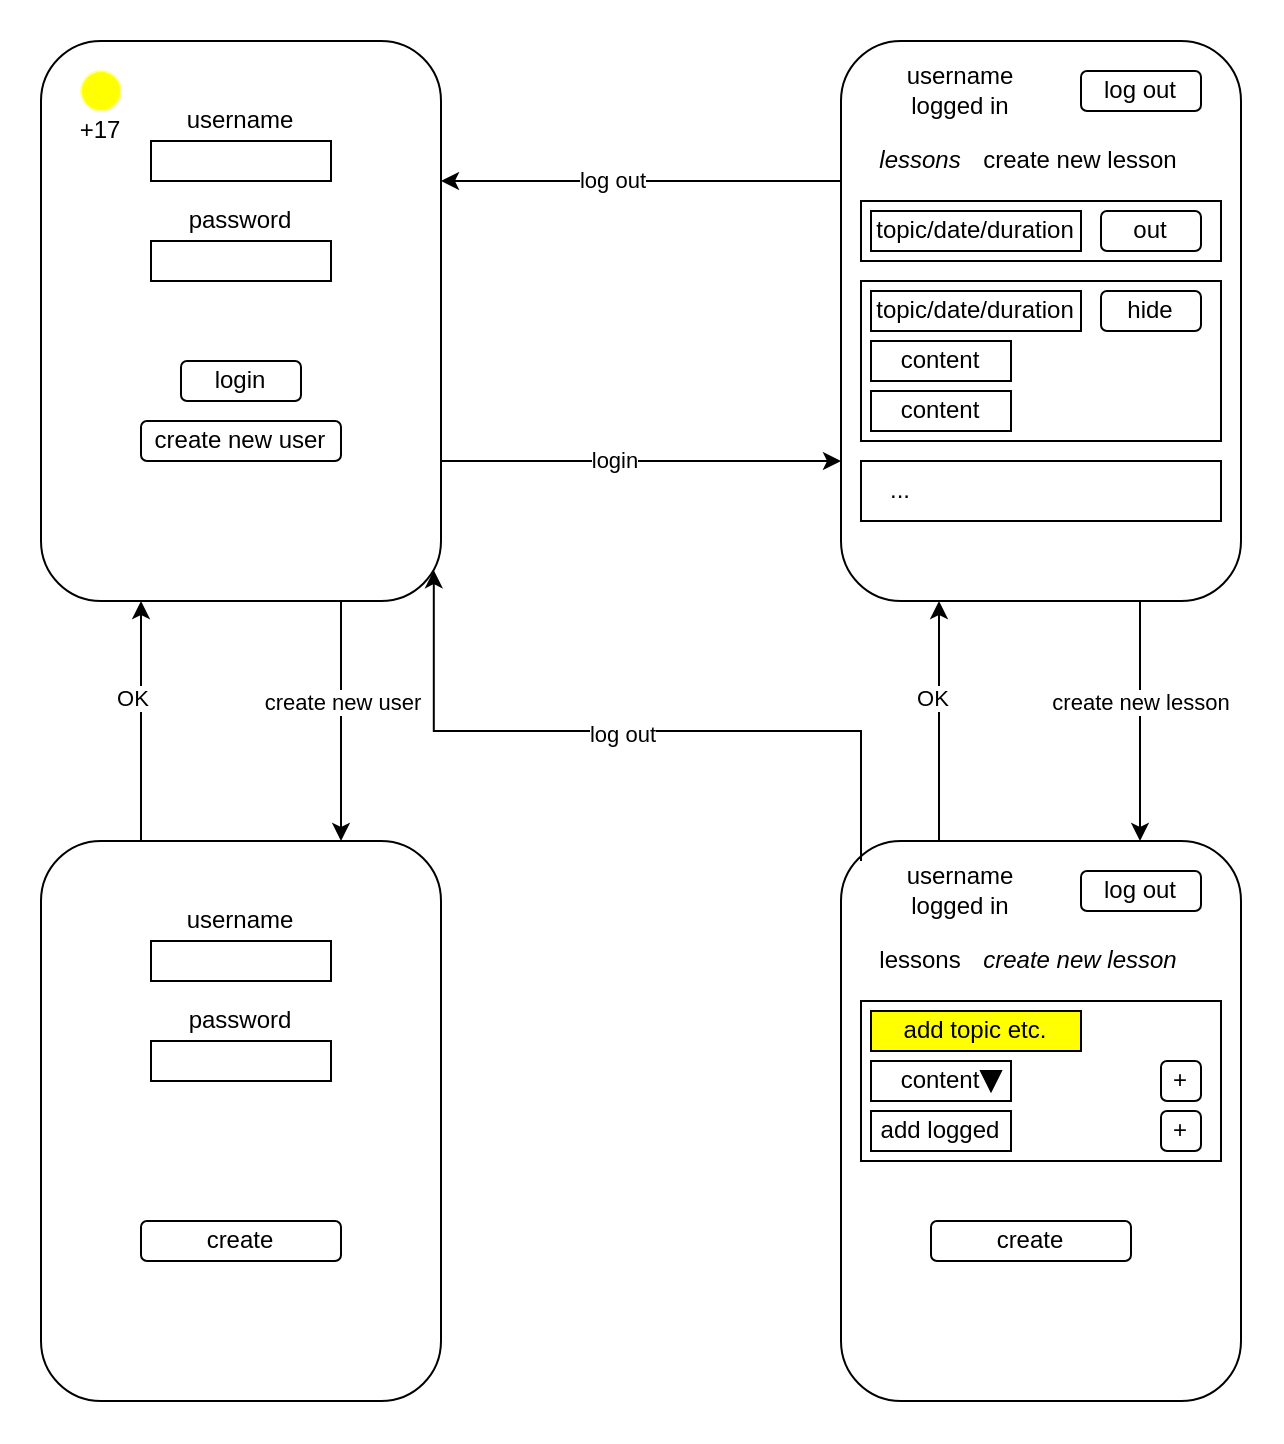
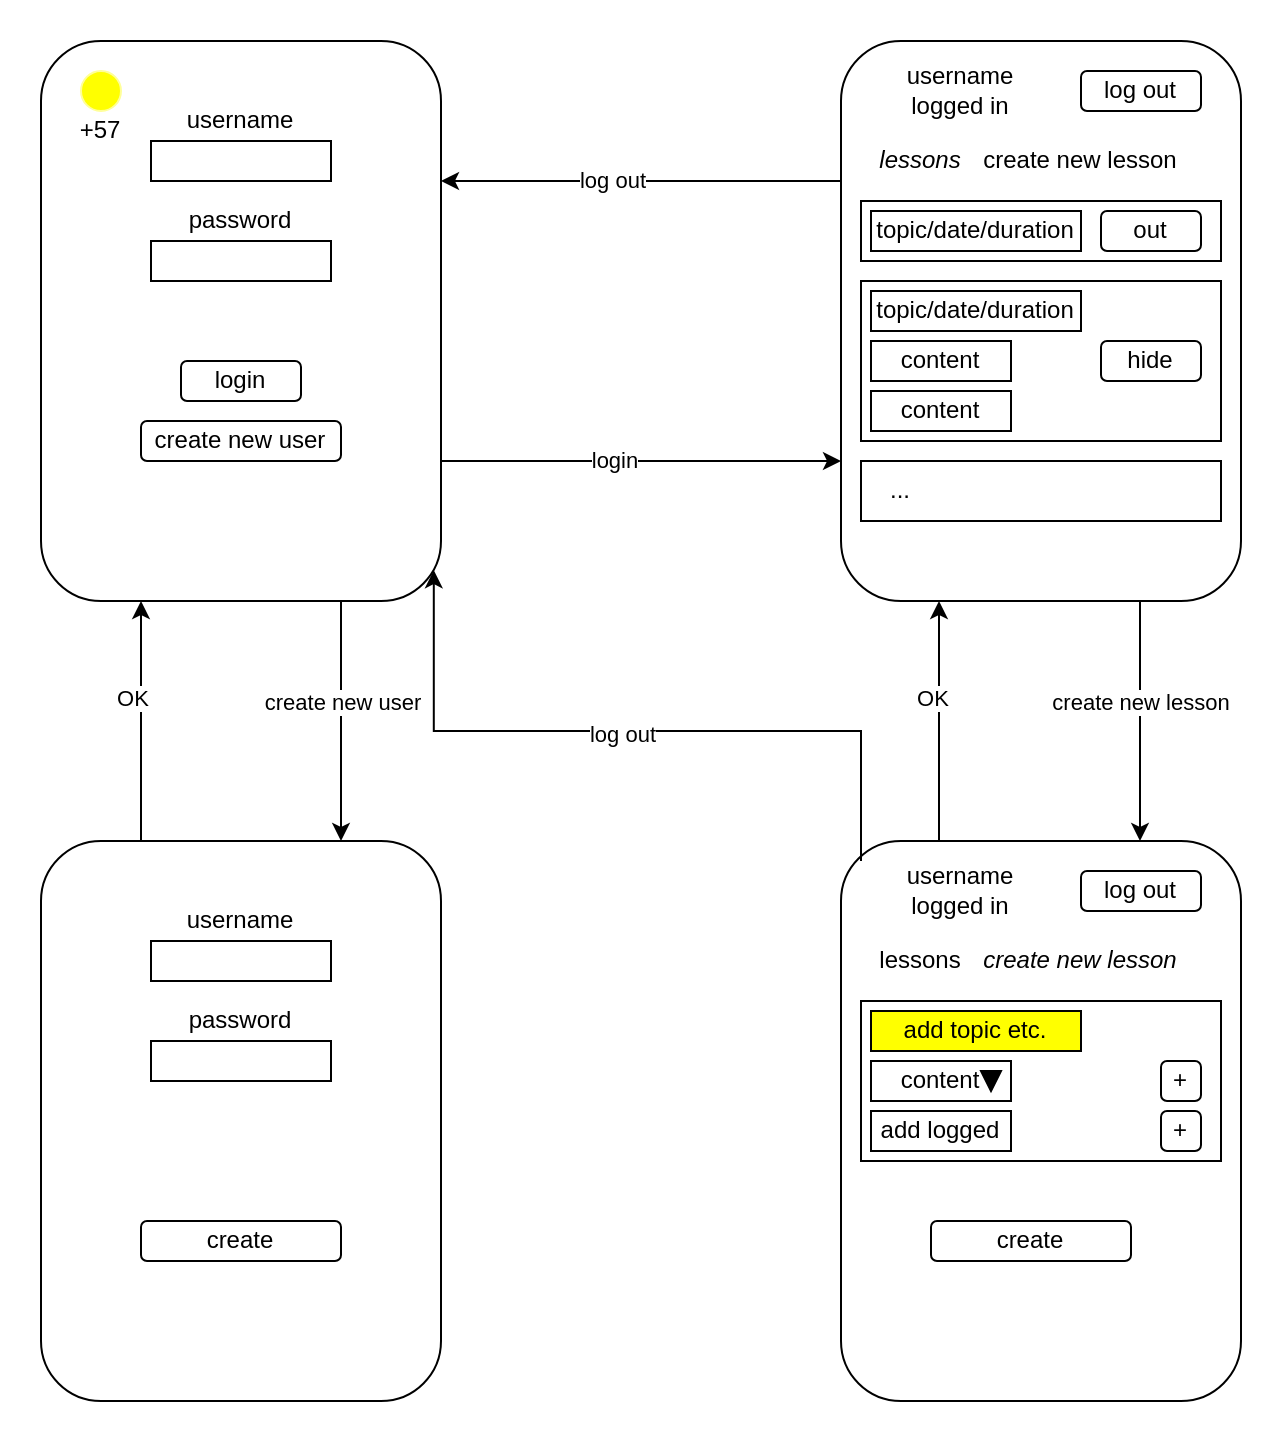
  <mxCell id="0" />
  <mxCell id="1" parent="0" />
  <mxCell id="2" value="" style="rounded=1;whiteSpace=wrap;html=1;" vertex="1" parent="1"><mxGeometry x="420" y="420" width="200" height="280" as="geometry" /></mxCell>
  <mxCell id="3" value="" style="rounded=1;whiteSpace=wrap;html=1;" vertex="1" parent="1"><mxGeometry x="540" y="435" width="60" height="20" as="geometry" /></mxCell>
  <mxCell id="4" style="edgeStyle=orthogonalEdgeStyle;rounded=0;orthogonalLoop=1;jettySize=auto;html=1;exitX=0;exitY=0.25;exitDx=0;exitDy=0;entryX=1;entryY=0.25;entryDx=0;entryDy=0;" edge="1" parent="1" source="6" target="11"><mxGeometry relative="1" as="geometry" /></mxCell>
  <mxCell id="5" value="log out" style="edgeLabel;html=1;align=center;verticalAlign=middle;resizable=0;points=[];" vertex="1" connectable="0" parent="4"><mxGeometry x="0.15" y="-1" relative="1" as="geometry"><mxPoint as="offset" /></mxGeometry></mxCell>
  <mxCell id="6" value="" style="rounded=1;whiteSpace=wrap;html=1;" vertex="1" parent="1"><mxGeometry x="420" y="20" width="200" height="280" as="geometry" /></mxCell>
  <mxCell id="7" style="edgeStyle=orthogonalEdgeStyle;rounded=0;orthogonalLoop=1;jettySize=auto;html=1;exitX=0.75;exitY=1;exitDx=0;exitDy=0;entryX=0.75;entryY=0;entryDx=0;entryDy=0;" edge="1" parent="1" source="11" target="22"><mxGeometry relative="1" as="geometry"><Array as="points"><mxPoint x="170" y="350" /><mxPoint x="170" y="350" /></Array></mxGeometry></mxCell>
  <mxCell id="8" value="create new user" style="edgeLabel;html=1;align=center;verticalAlign=middle;resizable=0;points=[];" vertex="1" connectable="0" parent="7"><mxGeometry x="0.253" y="1" relative="1" as="geometry"><mxPoint x="-1" y="-25" as="offset" /></mxGeometry></mxCell>
  <mxCell id="9" style="edgeStyle=orthogonalEdgeStyle;rounded=0;orthogonalLoop=1;jettySize=auto;html=1;exitX=1;exitY=0.75;exitDx=0;exitDy=0;entryX=0;entryY=0.75;entryDx=0;entryDy=0;" edge="1" parent="1" source="11" target="6"><mxGeometry relative="1" as="geometry" /></mxCell>
  <mxCell id="10" value="login" style="edgeLabel;html=1;align=center;verticalAlign=middle;resizable=0;points=[];" vertex="1" connectable="0" parent="9"><mxGeometry x="-0.14" y="1" relative="1" as="geometry"><mxPoint as="offset" /></mxGeometry></mxCell>
  <mxCell id="11" value="" style="rounded=1;whiteSpace=wrap;html=1;" vertex="1" parent="1"><mxGeometry x="20" y="20" width="200" height="280" as="geometry" /></mxCell>
  <mxCell id="12" value="username" style="text;html=1;strokeColor=none;fillColor=none;align=center;verticalAlign=middle;whiteSpace=wrap;rounded=0;" vertex="1" parent="1"><mxGeometry x="100" y="50" width="40" height="20" as="geometry" /></mxCell>
  <mxCell id="13" value="" style="rounded=0;whiteSpace=wrap;html=1;" vertex="1" parent="1"><mxGeometry x="75" y="70" width="90" height="20" as="geometry" /></mxCell>
  <mxCell id="14" value="password" style="text;html=1;strokeColor=none;fillColor=none;align=center;verticalAlign=middle;whiteSpace=wrap;rounded=0;" vertex="1" parent="1"><mxGeometry x="100" y="100" width="40" height="20" as="geometry" /></mxCell>
  <mxCell id="15" value="" style="rounded=0;whiteSpace=wrap;html=1;" vertex="1" parent="1"><mxGeometry x="75" y="120" width="90" height="20" as="geometry" /></mxCell>
  <mxCell id="16" value="" style="rounded=1;whiteSpace=wrap;html=1;" vertex="1" parent="1"><mxGeometry x="90" y="180" width="60" height="20" as="geometry" /></mxCell>
  <mxCell id="17" value="login" style="text;html=1;strokeColor=none;fillColor=none;align=center;verticalAlign=middle;whiteSpace=wrap;rounded=0;" vertex="1" parent="1"><mxGeometry x="100" y="180" width="40" height="20" as="geometry" /></mxCell>
  <mxCell id="18" value="" style="rounded=1;whiteSpace=wrap;html=1;" vertex="1" parent="1"><mxGeometry x="70" y="210" width="100" height="20" as="geometry" /></mxCell>
  <mxCell id="19" value="create new user" style="text;html=1;strokeColor=none;fillColor=none;align=center;verticalAlign=middle;whiteSpace=wrap;rounded=0;" vertex="1" parent="1"><mxGeometry x="75" y="210" width="90" height="20" as="geometry" /></mxCell>
  <mxCell id="20" style="edgeStyle=orthogonalEdgeStyle;rounded=0;orthogonalLoop=1;jettySize=auto;html=1;exitX=0.25;exitY=0;exitDx=0;exitDy=0;entryX=0.25;entryY=1;entryDx=0;entryDy=0;" edge="1" parent="1" source="22" target="11"><mxGeometry relative="1" as="geometry" /></mxCell>
  <mxCell id="21" value="OK" style="edgeLabel;html=1;align=center;verticalAlign=middle;resizable=0;points=[];" vertex="1" connectable="0" parent="20"><mxGeometry x="0.197" y="4" relative="1" as="geometry"><mxPoint as="offset" /></mxGeometry></mxCell>
  <mxCell id="22" value="" style="rounded=1;whiteSpace=wrap;html=1;" vertex="1" parent="1"><mxGeometry x="20" y="420" width="200" height="280" as="geometry" /></mxCell>
  <mxCell id="23" value="username" style="text;html=1;strokeColor=none;fillColor=none;align=center;verticalAlign=middle;whiteSpace=wrap;rounded=0;" vertex="1" parent="1"><mxGeometry x="100" y="450" width="40" height="20" as="geometry" /></mxCell>
  <mxCell id="24" value="" style="rounded=0;whiteSpace=wrap;html=1;" vertex="1" parent="1"><mxGeometry x="75" y="470" width="90" height="20" as="geometry" /></mxCell>
  <mxCell id="25" value="password" style="text;html=1;strokeColor=none;fillColor=none;align=center;verticalAlign=middle;whiteSpace=wrap;rounded=0;" vertex="1" parent="1"><mxGeometry x="100" y="500" width="40" height="20" as="geometry" /></mxCell>
  <mxCell id="26" value="" style="rounded=0;whiteSpace=wrap;html=1;" vertex="1" parent="1"><mxGeometry x="75" y="520" width="90" height="20" as="geometry" /></mxCell>
  <mxCell id="27" value="" style="rounded=1;whiteSpace=wrap;html=1;" vertex="1" parent="1"><mxGeometry x="70" y="610" width="100" height="20" as="geometry" /></mxCell>
  <mxCell id="28" value="create" style="text;html=1;strokeColor=none;fillColor=none;align=center;verticalAlign=middle;whiteSpace=wrap;rounded=0;" vertex="1" parent="1"><mxGeometry x="75" y="610" width="90" height="20" as="geometry" /></mxCell>
  <mxCell id="29" value="username &lt;br&gt;logged in" style="text;html=1;strokeColor=none;fillColor=none;align=center;verticalAlign=middle;whiteSpace=wrap;rounded=0;" vertex="1" parent="1"><mxGeometry x="430" y="30" width="100" height="30" as="geometry" /></mxCell>
  <mxCell id="30" value="lessons" style="text;html=1;strokeColor=none;fillColor=none;align=center;verticalAlign=middle;whiteSpace=wrap;rounded=0;fontStyle=2" vertex="1" parent="1"><mxGeometry x="440" y="70" width="40" height="20" as="geometry" /></mxCell>
  <mxCell id="31" value="" style="rounded=0;whiteSpace=wrap;html=1;" vertex="1" parent="1"><mxGeometry x="430" y="140" width="180" height="80" as="geometry" /></mxCell>
  <mxCell id="32" value="" style="rounded=1;whiteSpace=wrap;html=1;" vertex="1" parent="1"><mxGeometry x="540" y="35" width="60" height="20" as="geometry" /></mxCell>
  <mxCell id="33" value="log out" style="text;html=1;strokeColor=none;fillColor=none;align=center;verticalAlign=middle;whiteSpace=wrap;rounded=0;" vertex="1" parent="1"><mxGeometry x="550" y="35" width="40" height="20" as="geometry" /></mxCell>
  <mxCell id="34" value="content" style="rounded=0;whiteSpace=wrap;html=1;" vertex="1" parent="1"><mxGeometry x="435" y="170" width="70" height="20" as="geometry" /></mxCell>
  <mxCell id="35" value="content" style="rounded=0;whiteSpace=wrap;html=1;" vertex="1" parent="1"><mxGeometry x="435" y="195" width="70" height="20" as="geometry" /></mxCell>
  <mxCell id="36" value="&lt;span style=&quot;font-style: normal&quot;&gt;create new lesson&lt;/span&gt;" style="text;html=1;strokeColor=none;fillColor=none;align=center;verticalAlign=middle;whiteSpace=wrap;rounded=0;fontStyle=2" vertex="1" parent="1"><mxGeometry x="490" y="70" width="100" height="20" as="geometry" /></mxCell>
  <mxCell id="37" value="" style="rounded=0;whiteSpace=wrap;html=1;" vertex="1" parent="1"><mxGeometry x="430" y="100" width="180" height="30" as="geometry" /></mxCell>
  <mxCell id="38" value="topic/date/duration" style="rounded=0;whiteSpace=wrap;html=1;" vertex="1" parent="1"><mxGeometry x="435" y="105" width="105" height="20" as="geometry" /></mxCell>
  <mxCell id="39" value="out" style="rounded=1;whiteSpace=wrap;html=1;" vertex="1" parent="1"><mxGeometry x="550" y="105" width="50" height="20" as="geometry" /></mxCell>
- <mxCell id="40" value="hide" style="rounded=1;whiteSpace=wrap;html=1;" vertex="1" parent="1"><mxGeometry x="550" y="145" width="50" height="20" as="geometry" /></mxCell>
+ <mxCell id="40" value="hide" style="rounded=1;whiteSpace=wrap;html=1;" vertex="1" parent="1"><mxGeometry x="550" y="170" width="50" height="20" as="geometry" /></mxCell>
  <mxCell id="41" value="topic/date/duration" style="rounded=0;whiteSpace=wrap;html=1;" vertex="1" parent="1"><mxGeometry x="435" y="145" width="105" height="20" as="geometry" /></mxCell>
  <mxCell id="42" value="" style="rounded=0;whiteSpace=wrap;html=1;" vertex="1" parent="1"><mxGeometry x="430" y="230" width="180" height="30" as="geometry" /></mxCell>
  <mxCell id="43" value="..." style="text;html=1;strokeColor=none;fillColor=none;align=center;verticalAlign=middle;whiteSpace=wrap;rounded=0;" vertex="1" parent="1"><mxGeometry x="430" y="235" width="40" height="20" as="geometry" /></mxCell>
  <mxCell id="44" style="edgeStyle=orthogonalEdgeStyle;rounded=0;orthogonalLoop=1;jettySize=auto;html=1;exitX=0;exitY=0;exitDx=0;exitDy=0;entryX=0.982;entryY=0.945;entryDx=0;entryDy=0;entryPerimeter=0;" edge="1" parent="1" source="46" target="11"><mxGeometry relative="1" as="geometry" /></mxCell>
  <mxCell id="45" value="log out" style="edgeLabel;html=1;align=center;verticalAlign=middle;resizable=0;points=[];" vertex="1" connectable="0" parent="44"><mxGeometry x="-0.153" y="1" relative="1" as="geometry"><mxPoint x="-33" as="offset" /></mxGeometry></mxCell>
  <mxCell id="46" value="username &lt;br&gt;logged in" style="text;html=1;strokeColor=none;fillColor=none;align=center;verticalAlign=middle;whiteSpace=wrap;rounded=0;" vertex="1" parent="1"><mxGeometry x="430" y="430" width="100" height="30" as="geometry" /></mxCell>
  <mxCell id="47" value="lessons" style="text;html=1;strokeColor=none;fillColor=none;align=center;verticalAlign=middle;whiteSpace=wrap;rounded=0;fontStyle=0" vertex="1" parent="1"><mxGeometry x="440" y="470" width="40" height="20" as="geometry" /></mxCell>
  <mxCell id="48" value="log out" style="text;html=1;strokeColor=none;fillColor=none;align=center;verticalAlign=middle;whiteSpace=wrap;rounded=0;" vertex="1" parent="1"><mxGeometry x="550" y="435" width="40" height="20" as="geometry" /></mxCell>
  <mxCell id="49" value="&lt;span style=&quot;&quot;&gt;create new lesson&lt;/span&gt;" style="text;html=1;strokeColor=none;fillColor=none;align=center;verticalAlign=middle;whiteSpace=wrap;rounded=0;fontStyle=2" vertex="1" parent="1"><mxGeometry x="490" y="470" width="100" height="20" as="geometry" /></mxCell>
  <mxCell id="50" style="edgeStyle=orthogonalEdgeStyle;rounded=0;orthogonalLoop=1;jettySize=auto;html=1;exitX=0.75;exitY=1;exitDx=0;exitDy=0;entryX=0.75;entryY=0;entryDx=0;entryDy=0;" edge="1" parent="1"><mxGeometry relative="1" as="geometry"><mxPoint x="569.5" y="300" as="sourcePoint" /><mxPoint x="569.5" y="420" as="targetPoint" /><Array as="points"><mxPoint x="569.5" y="350" /><mxPoint x="569.5" y="350" /></Array></mxGeometry></mxCell>
  <mxCell id="51" value="create new lesson" style="edgeLabel;html=1;align=center;verticalAlign=middle;resizable=0;points=[];" vertex="1" connectable="0" parent="50"><mxGeometry x="0.253" y="1" relative="1" as="geometry"><mxPoint x="-1" y="-25" as="offset" /></mxGeometry></mxCell>
  <mxCell id="52" style="edgeStyle=orthogonalEdgeStyle;rounded=0;orthogonalLoop=1;jettySize=auto;html=1;exitX=0.25;exitY=0;exitDx=0;exitDy=0;entryX=0.25;entryY=1;entryDx=0;entryDy=0;" edge="1" parent="1"><mxGeometry relative="1" as="geometry"><mxPoint x="469" y="420" as="sourcePoint" /><mxPoint x="469" y="300" as="targetPoint" /></mxGeometry></mxCell>
  <mxCell id="53" value="OK" style="edgeLabel;html=1;align=center;verticalAlign=middle;resizable=0;points=[];" vertex="1" connectable="0" parent="52"><mxGeometry x="0.197" y="4" relative="1" as="geometry"><mxPoint as="offset" /></mxGeometry></mxCell>
  <mxCell id="54" value="" style="rounded=0;whiteSpace=wrap;html=1;" vertex="1" parent="1"><mxGeometry x="430" y="500" width="180" height="80" as="geometry" /></mxCell>
  <mxCell id="55" value="+" style="rounded=1;whiteSpace=wrap;html=1;" vertex="1" parent="1"><mxGeometry x="580" y="530" width="20" height="20" as="geometry" /></mxCell>
  <mxCell id="56" value="content" style="rounded=0;whiteSpace=wrap;html=1;" vertex="1" parent="1"><mxGeometry x="435" y="530" width="70" height="20" as="geometry" /></mxCell>
  <mxCell id="57" value="add logged" style="rounded=0;whiteSpace=wrap;html=1;" vertex="1" parent="1"><mxGeometry x="435" y="555" width="70" height="20" as="geometry" /></mxCell>
  <mxCell id="58" value="add topic etc." style="rounded=0;whiteSpace=wrap;html=1;fillColor=#ffff00;" vertex="1" parent="1"><mxGeometry x="435" y="505" width="105" height="20" as="geometry" /></mxCell>
  <mxCell id="59" value="" style="triangle;whiteSpace=wrap;html=1;rotation=90;fillColor=#000000;" vertex="1" parent="1"><mxGeometry x="490" y="535" width="10" height="10" as="geometry" /></mxCell>
  <mxCell id="60" value="create" style="text;html=1;strokeColor=none;fillColor=none;align=center;verticalAlign=middle;whiteSpace=wrap;rounded=0;" vertex="1" parent="1"><mxGeometry x="470" y="610" width="90" height="20" as="geometry" /></mxCell>
  <mxCell id="61" value="" style="rounded=1;whiteSpace=wrap;html=1;fillColor=none;" vertex="1" parent="1"><mxGeometry x="465" y="610" width="100" height="20" as="geometry" /></mxCell>
  <mxCell id="62" value="+" style="rounded=1;whiteSpace=wrap;html=1;" vertex="1" parent="1"><mxGeometry x="580" y="555" width="20" height="20" as="geometry" /></mxCell>
  <mxCell id="63" value="" style="ellipse;whiteSpace=wrap;html=1;aspect=fixed;fillColor=#FFFF00;strokeColor=#FFFF99;" vertex="1" parent="1"><mxGeometry x="40" y="35" width="20" height="20" as="geometry" /></mxCell>
- <mxCell id="64" value="+17" style="text;html=1;strokeColor=none;fillColor=none;align=center;verticalAlign=middle;whiteSpace=wrap;rounded=0;" vertex="1" parent="1"><mxGeometry x="30" y="55" width="40" height="20" as="geometry" /></mxCell>
+ <mxCell id="64" value="+57" style="text;html=1;strokeColor=none;fillColor=none;align=center;verticalAlign=middle;whiteSpace=wrap;rounded=0;" vertex="1" parent="1"><mxGeometry x="30" y="55" width="40" height="20" as="geometry" /></mxCell>
